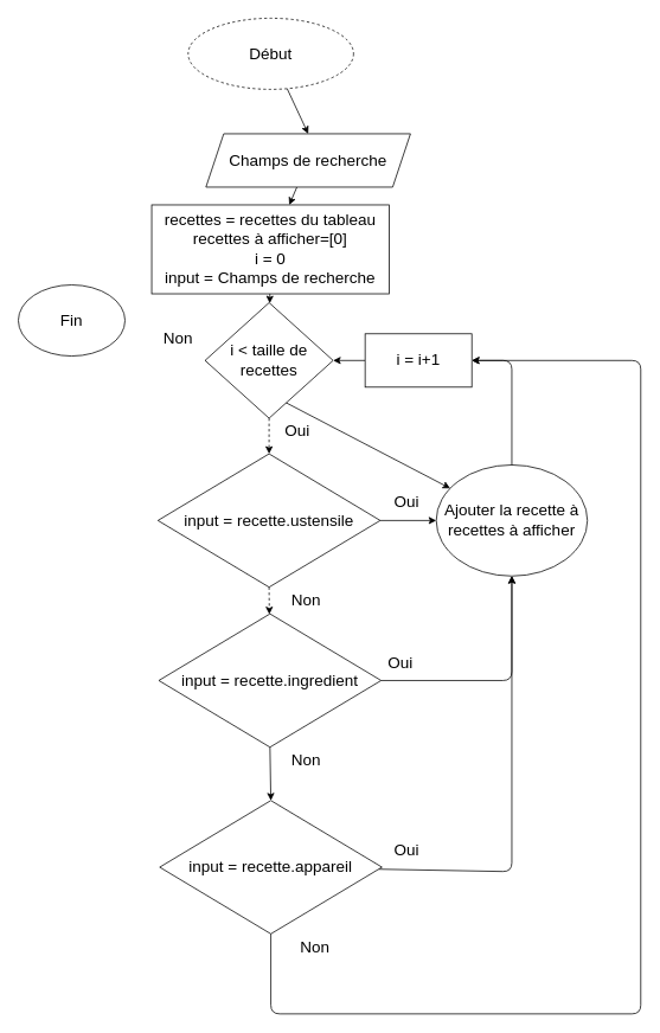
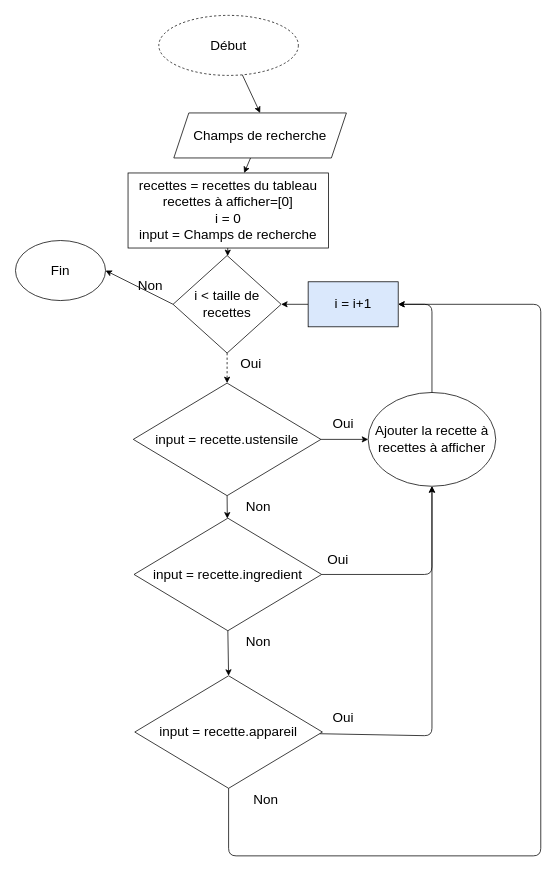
  <mxCell id="0" />
  <mxCell id="1" parent="0" />
  <mxCell id="2" style="edgeStyle=none;html=1;entryX=0.5;entryY=0;entryDx=0;entryDy=0;fontSize=18;" edge="1" parent="1" source="3" target="5"><mxGeometry relative="1" as="geometry" /></mxCell>
  <mxCell id="3" value="&lt;font style=&quot;font-size: 18px;&quot;&gt;Début&lt;/font&gt;" style="ellipse;whiteSpace=wrap;html=1;fontStyle=0;dashed=1;" vertex="1" parent="1"><mxGeometry x="211" y="20" width="186" height="80" as="geometry" /></mxCell>
  <mxCell id="4" style="edgeStyle=none;html=1;fontSize=18;" edge="1" parent="1" source="5" target="13"><mxGeometry relative="1" as="geometry" /></mxCell>
  <mxCell id="5" value="Champs de recherche" style="shape=parallelogram;perimeter=parallelogramPerimeter;whiteSpace=wrap;html=1;fixedSize=1;fontSize=18;" vertex="1" parent="1"><mxGeometry x="231" y="150" width="230" height="60" as="geometry" /></mxCell>
- <mxCell id="6" style="edgeStyle=none;html=1;exitX=0.5;exitY=1;exitDx=0;exitDy=0;fontSize=18;dashed=1;" edge="1" parent="1" source="8" target="21"><mxGeometry relative="1" as="geometry" /></mxCell>
+ <mxCell id="6" style="edgeStyle=none;html=1;exitX=0.5;exitY=1;exitDx=0;exitDy=0;fontSize=18;" edge="1" parent="1" source="8" target="21"><mxGeometry relative="1" as="geometry" /></mxCell>
  <mxCell id="7" style="edgeStyle=none;html=1;entryX=0;entryY=0.5;entryDx=0;entryDy=0;fontSize=18;" edge="1" parent="1" source="8" target="25"><mxGeometry relative="1" as="geometry" /></mxCell>
  <mxCell id="8" value="input = recette.ustensile" style="rhombus;whiteSpace=wrap;html=1;fontSize=18;" vertex="1" parent="1"><mxGeometry x="177" y="510" width="250" height="150" as="geometry" /></mxCell>
- <mxCell id="9" style="edgeStyle=none;html=1;exitX=0;exitY=0.5;exitDx=0;exitDy=0;fontSize=18;" edge="1" parent="1" source="11" target="25"><mxGeometry relative="1" as="geometry" /></mxCell>
+ <mxCell id="9" style="edgeStyle=none;html=1;exitX=0;exitY=0.5;exitDx=0;exitDy=0;entryX=1;entryY=0.5;entryDx=0;entryDy=0;fontSize=18;" edge="1" parent="1" source="11" target="14"><mxGeometry relative="1" as="geometry" /></mxCell>
  <mxCell id="10" style="edgeStyle=none;html=1;fontSize=18;dashed=1;" edge="1" parent="1" source="11" target="8"><mxGeometry relative="1" as="geometry" /></mxCell>
  <mxCell id="11" value="i &amp;lt; taille de recettes" style="rhombus;whiteSpace=wrap;html=1;fontSize=18;" vertex="1" parent="1"><mxGeometry x="230" y="340" width="144" height="130" as="geometry" /></mxCell>
  <mxCell id="12" style="edgeStyle=none;html=1;fontSize=18;" edge="1" parent="1" source="13" target="11"><mxGeometry relative="1" as="geometry" /></mxCell>
  <mxCell id="13" value="recettes = recettes du tableau&lt;br&gt;recettes à afficher=[0]&lt;br&gt;i = 0&lt;br&gt;input = Champs de recherche" style="rounded=0;whiteSpace=wrap;html=1;fontSize=18;" vertex="1" parent="1"><mxGeometry x="170" y="230" width="267" height="100" as="geometry" /></mxCell>
  <mxCell id="14" value="Fin" style="ellipse;whiteSpace=wrap;html=1;fontSize=18;" vertex="1" parent="1"><mxGeometry x="20" y="320" width="120" height="80" as="geometry" /></mxCell>
  <mxCell id="15" value="Non" style="text;html=1;strokeColor=none;fillColor=none;align=center;verticalAlign=middle;whiteSpace=wrap;rounded=0;fontSize=18;" vertex="1" parent="1"><mxGeometry x="170" y="365" width="60" height="30" as="geometry" /></mxCell>
  <mxCell id="16" value="Oui" style="text;html=1;strokeColor=none;fillColor=none;align=center;verticalAlign=middle;whiteSpace=wrap;rounded=0;fontSize=18;" vertex="1" parent="1"><mxGeometry x="304" y="470" width="60" height="30" as="geometry" /></mxCell>
  <mxCell id="17" style="edgeStyle=none;html=1;fontSize=18;entryX=0.5;entryY=1;entryDx=0;entryDy=0;" edge="1" parent="1" source="18" target="25"><mxGeometry relative="1" as="geometry"><mxPoint x="640" y="720" as="targetPoint" /><Array as="points"><mxPoint x="575" y="980" /></Array></mxGeometry></mxCell>
  <mxCell id="18" value="input = recette.appareil" style="rhombus;whiteSpace=wrap;html=1;fontSize=18;" vertex="1" parent="1"><mxGeometry x="179" y="900" width="250" height="150" as="geometry" /></mxCell>
  <mxCell id="19" style="edgeStyle=none;html=1;exitX=0.5;exitY=1;exitDx=0;exitDy=0;entryX=0.5;entryY=0;entryDx=0;entryDy=0;fontSize=18;" edge="1" parent="1" source="21" target="18"><mxGeometry relative="1" as="geometry" /></mxCell>
  <mxCell id="20" style="edgeStyle=none;html=1;fontSize=18;entryX=0.5;entryY=1;entryDx=0;entryDy=0;" edge="1" parent="1" source="21" target="25"><mxGeometry relative="1" as="geometry"><mxPoint x="600" y="690" as="targetPoint" /><Array as="points"><mxPoint x="575" y="765" /></Array></mxGeometry></mxCell>
  <mxCell id="21" value="input = recette.ingredient" style="rhombus;whiteSpace=wrap;html=1;fontSize=18;" vertex="1" parent="1"><mxGeometry x="178" y="690" width="250" height="150" as="geometry" /></mxCell>
  <mxCell id="22" value="Non" style="text;html=1;strokeColor=none;fillColor=none;align=center;verticalAlign=middle;whiteSpace=wrap;rounded=0;fontSize=18;" vertex="1" parent="1"><mxGeometry x="314" y="660" width="60" height="30" as="geometry" /></mxCell>
  <mxCell id="23" value="Non" style="text;html=1;strokeColor=none;fillColor=none;align=center;verticalAlign=middle;whiteSpace=wrap;rounded=0;fontSize=18;" vertex="1" parent="1"><mxGeometry x="314" y="840" width="60" height="30" as="geometry" /></mxCell>
  <mxCell id="24" value="Non" style="text;html=1;strokeColor=none;fillColor=none;align=center;verticalAlign=middle;whiteSpace=wrap;rounded=0;fontSize=18;" vertex="1" parent="1"><mxGeometry x="324" y="1050" width="60" height="30" as="geometry" /></mxCell>
  <mxCell id="25" value="Ajouter la recette à recettes à afficher" style="ellipse;whiteSpace=wrap;html=1;fontSize=18;" vertex="1" parent="1"><mxGeometry x="490" y="522.5" width="170" height="125" as="geometry" /></mxCell>
  <mxCell id="26" value="" style="endArrow=classic;html=1;fontSize=18;exitX=0.5;exitY=1;exitDx=0;exitDy=0;entryX=1;entryY=0.5;entryDx=0;entryDy=0;" edge="1" parent="1" source="18" target="29"><mxGeometry width="50" height="50" relative="1" as="geometry"><mxPoint x="310" y="1140" as="sourcePoint" /><mxPoint x="780" y="1140" as="targetPoint" /><Array as="points"><mxPoint x="304" y="1140" /><mxPoint x="720" y="1140" /><mxPoint x="720" y="405" /></Array></mxGeometry></mxCell>
  <mxCell id="27" value="" style="endArrow=classic;html=1;fontSize=18;exitX=0.5;exitY=0;exitDx=0;exitDy=0;entryX=1;entryY=0.5;entryDx=0;entryDy=0;" edge="1" parent="1" source="25" target="29"><mxGeometry width="50" height="50" relative="1" as="geometry"><mxPoint x="660" y="850" as="sourcePoint" /><mxPoint x="565" y="410" as="targetPoint" /><Array as="points"><mxPoint x="575" y="405" /></Array></mxGeometry></mxCell>
  <mxCell id="28" style="edgeStyle=none;html=1;entryX=1;entryY=0.5;entryDx=0;entryDy=0;fontSize=18;" edge="1" parent="1" source="29" target="11"><mxGeometry relative="1" as="geometry" /></mxCell>
- <mxCell id="29" value="i = i+1" style="rounded=0;whiteSpace=wrap;html=1;fontSize=18;" vertex="1" parent="1"><mxGeometry x="410" y="375" width="120" height="60" as="geometry" /></mxCell>
+ <mxCell id="29" value="i = i+1" style="rounded=0;whiteSpace=wrap;html=1;fontSize=18;fillColor=#dae8fc;" vertex="1" parent="1"><mxGeometry x="410" y="375" width="120" height="60" as="geometry" /></mxCell>
  <mxCell id="30" value="Oui" style="text;html=1;strokeColor=none;fillColor=none;align=center;verticalAlign=middle;whiteSpace=wrap;rounded=0;fontSize=18;" vertex="1" parent="1"><mxGeometry x="427" y="550" width="60" height="30" as="geometry" /></mxCell>
  <mxCell id="31" value="Oui" style="text;html=1;strokeColor=none;fillColor=none;align=center;verticalAlign=middle;whiteSpace=wrap;rounded=0;fontSize=18;" vertex="1" parent="1"><mxGeometry x="420" y="730" width="60" height="31" as="geometry" /></mxCell>
  <mxCell id="32" value="Oui" style="text;html=1;strokeColor=none;fillColor=none;align=center;verticalAlign=middle;whiteSpace=wrap;rounded=0;fontSize=18;" vertex="1" parent="1"><mxGeometry x="427" y="940" width="60" height="31" as="geometry" /></mxCell>
